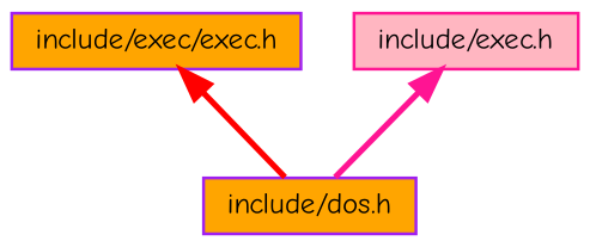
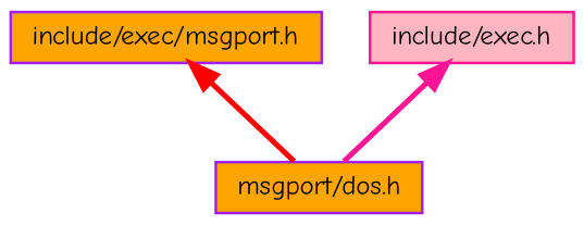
  digraph {
    fontname="Comic Neue"
    node [color=purple fillcolor=orange fontname="Comic Neue" fontsize=10 shape=record style=filled]
    edge [dir=back fontname="Comic Neue" fontsize=10 labelfontname=Helvetica labelfontsize=10 style=bold]
-   n1 [fontcolor=black height=0.2 label="include/exec/exec.h" width=0.4]
-   n2 [height=0.2 label="include/dos.h" width=0.4]
+   n1 [fontcolor=black height=0.2 label="include/exec/msgport.h" width=0.4]
+   n2 [height=0.2 label="msgport/dos.h" width=0.4]
    n3 [color=deeppink fillcolor=lightpink height=0.2 label="include/exec.h" width=0.4]
    n1 -> n2 [color=red]
    n3 -> n2 [color=deeppink]
  }
